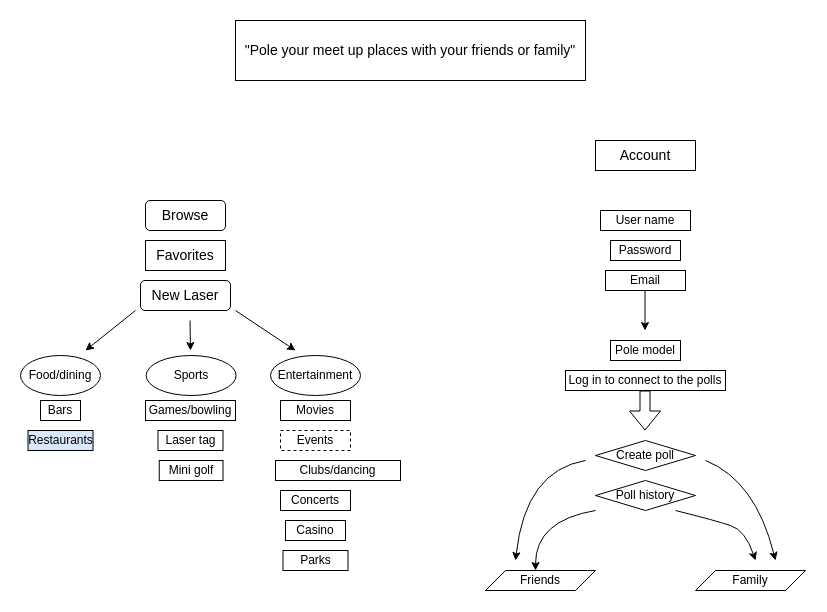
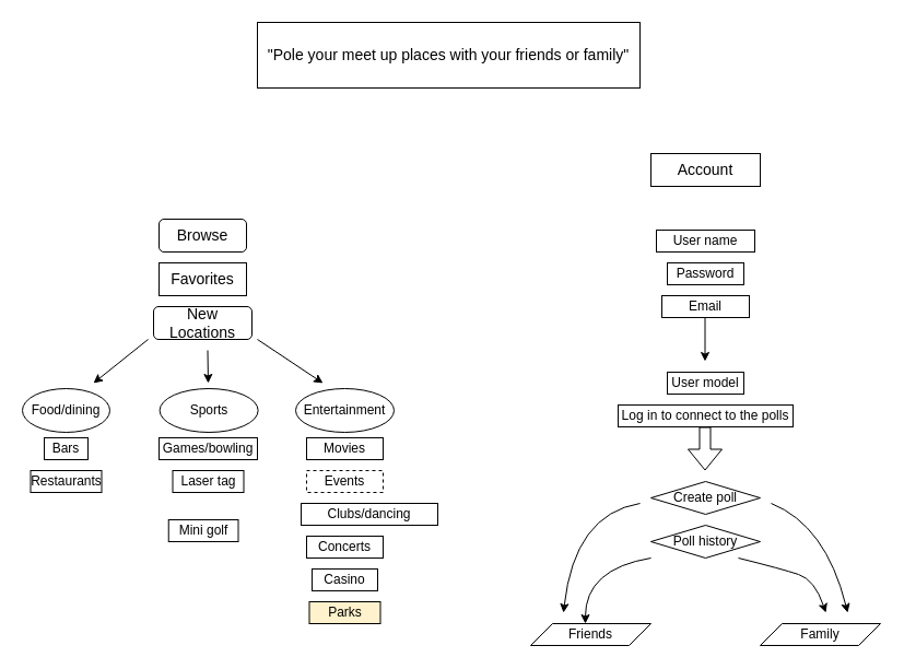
  <mxCell id="0" />
  <mxCell id="1" parent="0" />
  <mxCell id="2" value="&lt;font style=&quot;font-size: 14px;&quot;&gt;&quot;Pole your meet up places with your friends or family&quot;&lt;/font&gt;" style="rounded=0;whiteSpace=wrap;html=1;" vertex="1" parent="1"><mxGeometry x="235" y="20" width="350" height="60" as="geometry" /></mxCell>
  <mxCell id="3" value="&lt;font style=&quot;font-size: 14px;&quot;&gt;Browse&lt;/font&gt;" style="rounded=1;whiteSpace=wrap;html=1;" vertex="1" parent="1"><mxGeometry x="145" y="200" width="80" height="30" as="geometry" /></mxCell>
  <mxCell id="4" value="&lt;font style=&quot;font-size: 14px;&quot;&gt;Favorites&lt;/font&gt;" style="whiteSpace=wrap;html=1;rounded=0;" vertex="1" parent="1"><mxGeometry x="145" y="240" width="80" height="30" as="geometry" /></mxCell>
- <mxCell id="5" value="&lt;font style=&quot;font-size: 14px;&quot;&gt;New Laser&lt;/font&gt;" style="rounded=1;whiteSpace=wrap;html=1;" vertex="1" parent="1"><mxGeometry x="140" y="280" width="90" height="30" as="geometry" /></mxCell>
+ <mxCell id="5" value="&lt;font style=&quot;font-size: 14px;&quot;&gt;New Locations&lt;/font&gt;" style="rounded=1;whiteSpace=wrap;html=1;" vertex="1" parent="1"><mxGeometry x="140" y="280" width="90" height="30" as="geometry" /></mxCell>
  <mxCell id="6" value="" style="endArrow=classic;html=1;rounded=0;" edge="1" parent="1"><mxGeometry width="50" height="50" relative="1" as="geometry"><mxPoint x="135" y="310" as="sourcePoint" /><mxPoint x="85" y="350" as="targetPoint" /></mxGeometry></mxCell>
  <mxCell id="7" value="Bars" style="rounded=0;whiteSpace=wrap;html=1;" vertex="1" parent="1"><mxGeometry x="40" y="400" width="40" height="20" as="geometry" /></mxCell>
- <mxCell id="8" value="Restaurants" style="rounded=0;whiteSpace=wrap;html=1;fillColor=#dae8fc;" vertex="1" parent="1"><mxGeometry x="27.5" y="430" width="65" height="20" as="geometry" /></mxCell>
+ <mxCell id="8" value="Restaurants" style="rounded=0;whiteSpace=wrap;html=1;" vertex="1" parent="1"><mxGeometry x="27.5" y="430" width="65" height="20" as="geometry" /></mxCell>
  <mxCell id="9" value="" style="endArrow=classic;html=1;rounded=0;" edge="1" parent="1"><mxGeometry width="50" height="50" relative="1" as="geometry"><mxPoint x="189.5" y="320" as="sourcePoint" /><mxPoint x="190" y="350" as="targetPoint" /></mxGeometry></mxCell>
  <mxCell id="10" value="" style="endArrow=classic;html=1;rounded=0;" edge="1" parent="1"><mxGeometry width="50" height="50" relative="1" as="geometry"><mxPoint x="235" y="310" as="sourcePoint" /><mxPoint x="295" y="350" as="targetPoint" /></mxGeometry></mxCell>
  <mxCell id="11" value="Games/bowling" style="rounded=0;whiteSpace=wrap;html=1;" vertex="1" parent="1"><mxGeometry x="145" y="400" width="90" height="20" as="geometry" /></mxCell>
  <mxCell id="12" value="Laser tag" style="rounded=0;whiteSpace=wrap;html=1;" vertex="1" parent="1"><mxGeometry x="157.5" y="430" width="65" height="20" as="geometry" /></mxCell>
- <mxCell id="13" value="Mini golf" style="rounded=0;whiteSpace=wrap;html=1;" vertex="1" parent="1"><mxGeometry x="158.75" y="460" width="63.75" height="20" as="geometry" /></mxCell>
+ <mxCell id="13" value="Mini golf" style="rounded=0;whiteSpace=wrap;html=1;" vertex="1" parent="1"><mxGeometry x="153.75" y="475" width="63.75" height="20" as="geometry" /></mxCell>
  <mxCell id="14" value="Movies" style="rounded=0;whiteSpace=wrap;html=1;" vertex="1" parent="1"><mxGeometry x="280" y="400" width="70" height="20" as="geometry" /></mxCell>
  <mxCell id="15" value="Events" style="rounded=0;whiteSpace=wrap;html=1;dashed=1;" vertex="1" parent="1"><mxGeometry x="280" y="430" width="70" height="20" as="geometry" /></mxCell>
  <mxCell id="16" value="Clubs/dancing" style="rounded=0;whiteSpace=wrap;html=1;" vertex="1" parent="1"><mxGeometry x="275" y="460" width="125" height="20" as="geometry" /></mxCell>
  <mxCell id="17" value="Concerts" style="rounded=0;whiteSpace=wrap;html=1;" vertex="1" parent="1"><mxGeometry x="280" y="490" width="70" height="20" as="geometry" /></mxCell>
  <mxCell id="18" value="Casino" style="rounded=0;whiteSpace=wrap;html=1;" vertex="1" parent="1"><mxGeometry x="285" y="520" width="60" height="20" as="geometry" /></mxCell>
- <mxCell id="19" value="Parks" style="rounded=0;whiteSpace=wrap;html=1;" vertex="1" parent="1"><mxGeometry x="282.5" y="550" width="65" height="20" as="geometry" /></mxCell>
+ <mxCell id="19" value="Parks" style="rounded=0;whiteSpace=wrap;html=1;fillColor=#fff2cc;" vertex="1" parent="1"><mxGeometry x="282.5" y="550" width="65" height="20" as="geometry" /></mxCell>
  <mxCell id="20" value="&lt;font style=&quot;font-size: 14px;&quot;&gt;Account&lt;/font&gt;" style="rounded=0;whiteSpace=wrap;html=1;" vertex="1" parent="1"><mxGeometry x="595" y="140" width="100" height="30" as="geometry" /></mxCell>
  <mxCell id="21" value="User name" style="rounded=0;whiteSpace=wrap;html=1;" vertex="1" parent="1"><mxGeometry x="600" y="210" width="90" height="20" as="geometry" /></mxCell>
  <mxCell id="22" value="Password" style="rounded=0;whiteSpace=wrap;html=1;" vertex="1" parent="1"><mxGeometry x="610" y="240" width="70" height="20" as="geometry" /></mxCell>
  <mxCell id="23" value="Email" style="rounded=0;whiteSpace=wrap;html=1;" vertex="1" parent="1"><mxGeometry x="605" y="270" width="80" height="20" as="geometry" /></mxCell>
  <mxCell id="24" value="" style="endArrow=classic;html=1;rounded=0;" edge="1" parent="1"><mxGeometry width="50" height="50" relative="1" as="geometry"><mxPoint x="644.5" y="290" as="sourcePoint" /><mxPoint x="644.5" y="330" as="targetPoint" /></mxGeometry></mxCell>
- <mxCell id="25" value="Pole model" style="rounded=0;whiteSpace=wrap;html=1;" vertex="1" parent="1"><mxGeometry x="610" y="340" width="70" height="20" as="geometry" /></mxCell>
+ <mxCell id="25" value="User model" style="rounded=0;whiteSpace=wrap;html=1;" vertex="1" parent="1"><mxGeometry x="610" y="340" width="70" height="20" as="geometry" /></mxCell>
  <mxCell id="26" value="Log in to connect to the polls" style="rounded=0;whiteSpace=wrap;html=1;" vertex="1" parent="1"><mxGeometry x="565" y="370" width="160" height="20" as="geometry" /></mxCell>
  <mxCell id="27" value="Food/dining" style="ellipse;whiteSpace=wrap;html=1;" vertex="1" parent="1"><mxGeometry x="20" y="355" width="80" height="40" as="geometry" /></mxCell>
  <mxCell id="28" value="Sports" style="ellipse;whiteSpace=wrap;html=1;" vertex="1" parent="1"><mxGeometry x="145.63" y="355" width="90" height="40" as="geometry" /></mxCell>
  <mxCell id="29" value="Entertainment" style="ellipse;whiteSpace=wrap;html=1;" vertex="1" parent="1"><mxGeometry x="270" y="355" width="90" height="40" as="geometry" /></mxCell>
  <mxCell id="30" value="Create poll" style="rhombus;whiteSpace=wrap;html=1;" vertex="1" parent="1"><mxGeometry x="595" y="440" width="100" height="30" as="geometry" /></mxCell>
  <mxCell id="31" value="" style="shape=flexArrow;endArrow=classic;html=1;rounded=0;" edge="1" parent="1"><mxGeometry width="50" height="50" relative="1" as="geometry"><mxPoint x="644.5" y="390" as="sourcePoint" /><mxPoint x="644.5" y="430" as="targetPoint" /></mxGeometry></mxCell>
  <mxCell id="32" value="Poll history" style="rhombus;whiteSpace=wrap;html=1;" vertex="1" parent="1"><mxGeometry x="595" y="480" width="100" height="30" as="geometry" /></mxCell>
  <mxCell id="33" value="" style="curved=1;endArrow=classic;html=1;rounded=0;" edge="1" parent="1"><mxGeometry width="50" height="50" relative="1" as="geometry"><mxPoint x="675" y="510" as="sourcePoint" /><mxPoint x="755" y="560" as="targetPoint" /><Array as="points"><mxPoint x="715" y="520" /><mxPoint x="745" y="530" /></Array></mxGeometry></mxCell>
  <mxCell id="34" value="" style="curved=1;endArrow=classic;html=1;rounded=0;" edge="1" parent="1"><mxGeometry width="50" height="50" relative="1" as="geometry"><mxPoint x="595" y="510" as="sourcePoint" /><mxPoint x="535" y="570" as="targetPoint" /><Array as="points"><mxPoint x="535" y="520" /></Array></mxGeometry></mxCell>
  <mxCell id="35" value="" style="curved=1;endArrow=classic;html=1;rounded=0;" edge="1" parent="1"><mxGeometry width="50" height="50" relative="1" as="geometry"><mxPoint x="705" y="460" as="sourcePoint" /><mxPoint x="775" y="560" as="targetPoint" /><Array as="points"><mxPoint x="755" y="480" /></Array></mxGeometry></mxCell>
  <mxCell id="36" value="" style="curved=1;endArrow=classic;html=1;rounded=0;" edge="1" parent="1"><mxGeometry width="50" height="50" relative="1" as="geometry"><mxPoint x="585" y="460" as="sourcePoint" /><mxPoint x="515" y="560" as="targetPoint" /><Array as="points"><mxPoint x="525" y="470" /></Array></mxGeometry></mxCell>
  <mxCell id="37" value="Friends" style="shape=parallelogram;perimeter=parallelogramPerimeter;whiteSpace=wrap;html=1;fixedSize=1;" vertex="1" parent="1"><mxGeometry x="485" y="570" width="110" height="20" as="geometry" /></mxCell>
  <mxCell id="38" value="Family" style="shape=parallelogram;perimeter=parallelogramPerimeter;whiteSpace=wrap;html=1;fixedSize=1;" vertex="1" parent="1"><mxGeometry x="695" y="570" width="110" height="20" as="geometry" /></mxCell>
